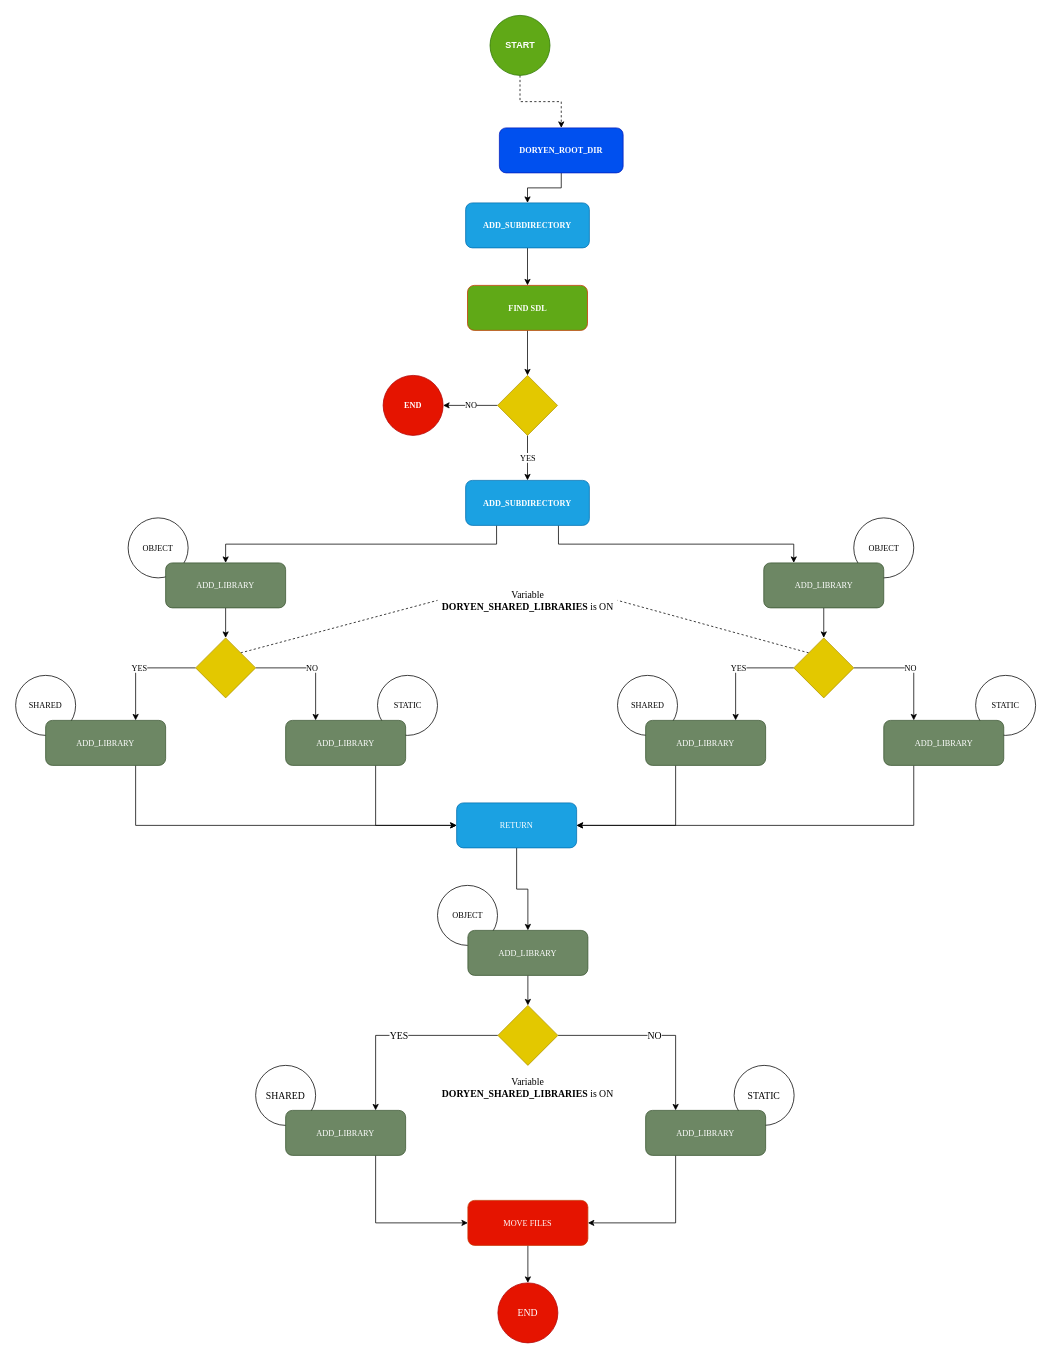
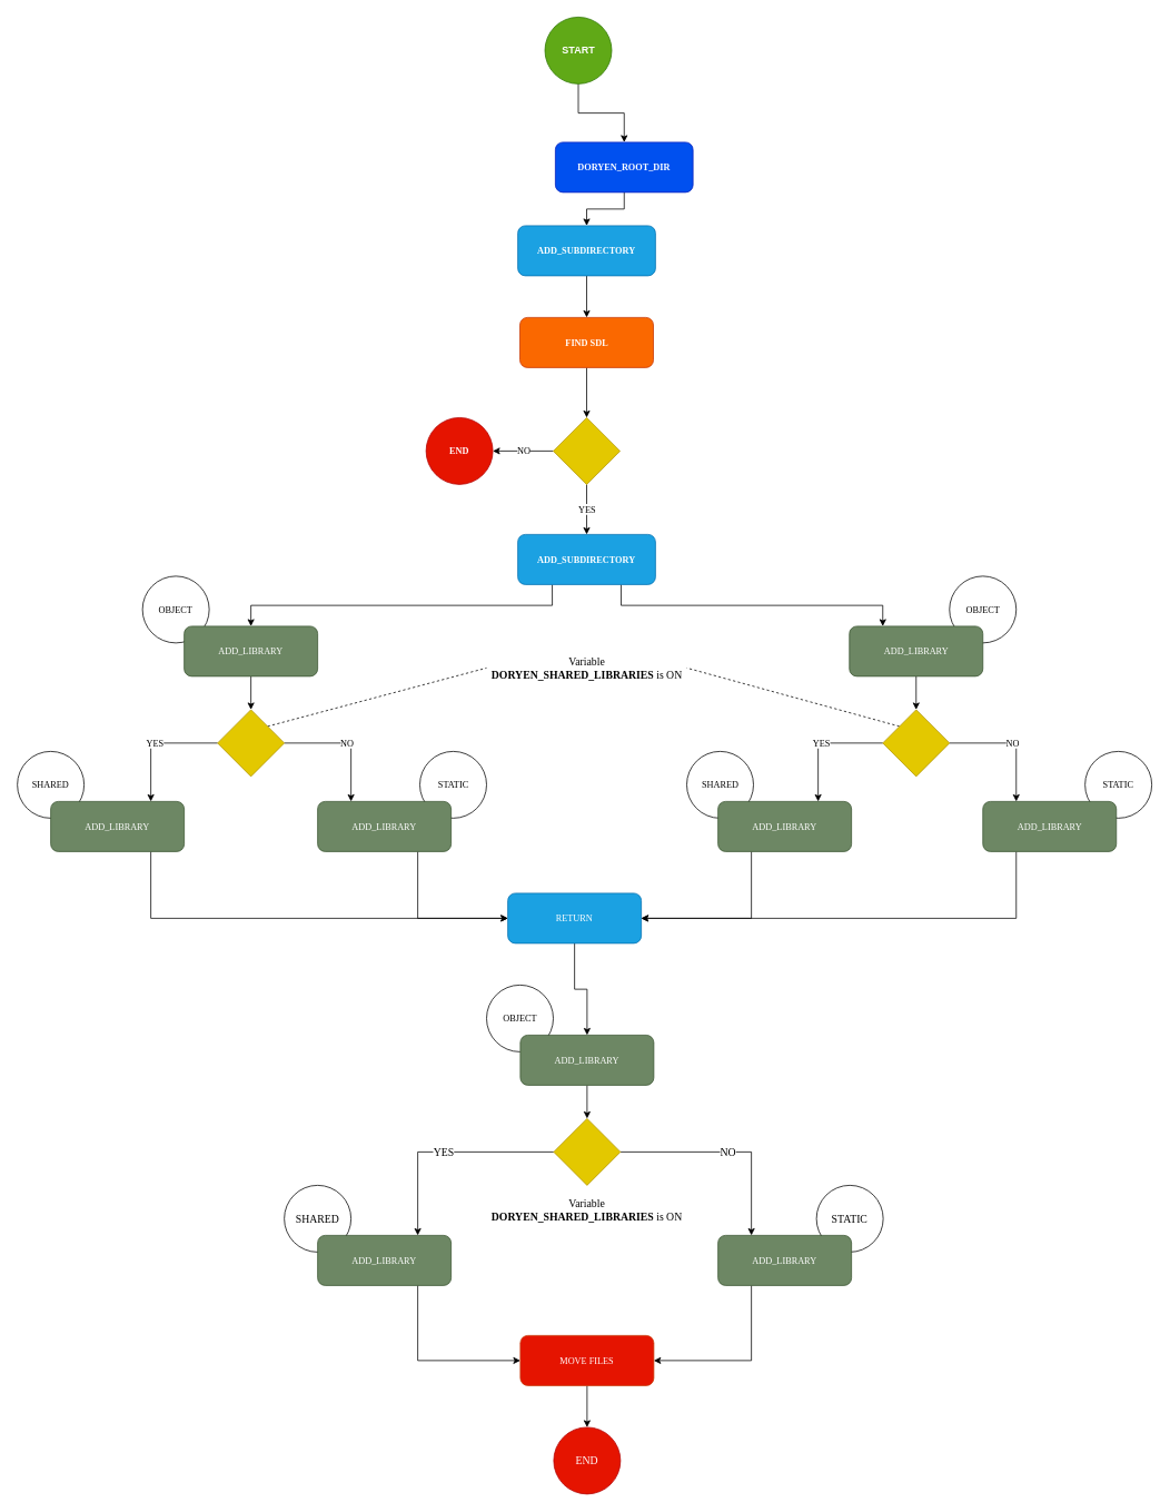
  <mxCell id="0" />
  <mxCell id="1" parent="0" />
  <mxCell id="2" value="STATIC" style="ellipse;whiteSpace=wrap;html=1;aspect=fixed;fontFamily=SF Pro 300;fontSize=13;" vertex="1" parent="1"><mxGeometry x="978" y="1420" width="80" height="80" as="geometry" /></mxCell>
  <mxCell id="3" value="SHARED" style="ellipse;whiteSpace=wrap;html=1;aspect=fixed;fontFamily=SF Pro 300;fontSize=13;" vertex="1" parent="1"><mxGeometry x="340" y="1420" width="80" height="80" as="geometry" /></mxCell>
  <mxCell id="4" value="OBJECT" style="ellipse;whiteSpace=wrap;html=1;aspect=fixed;fontFamily=SF Pro 300;fontSize=11;" vertex="1" parent="1"><mxGeometry x="582.5" y="1180" width="80" height="80" as="geometry" /></mxCell>
  <mxCell id="5" value="STATIC" style="ellipse;whiteSpace=wrap;html=1;aspect=fixed;fontFamily=SF Pro 300;fontSize=11;" vertex="1" parent="1"><mxGeometry x="1300" y="900" width="80" height="80" as="geometry" /></mxCell>
  <mxCell id="6" value="STATIC" style="ellipse;whiteSpace=wrap;html=1;aspect=fixed;fontFamily=SF Pro 300;fontSize=11;" vertex="1" parent="1"><mxGeometry x="502.5" y="900" width="80" height="80" as="geometry" /></mxCell>
  <mxCell id="7" value="SHARED" style="ellipse;whiteSpace=wrap;html=1;aspect=fixed;fontFamily=SF Pro 300;fontSize=11;" vertex="1" parent="1"><mxGeometry x="822.5" y="900" width="80" height="80" as="geometry" /></mxCell>
  <mxCell id="8" value="SHARED" style="ellipse;whiteSpace=wrap;html=1;aspect=fixed;fontFamily=SF Pro 300;fontSize=11;" vertex="1" parent="1"><mxGeometry x="20" y="900" width="80" height="80" as="geometry" /></mxCell>
  <mxCell id="9" value="OBJECT" style="ellipse;whiteSpace=wrap;html=1;aspect=fixed;fontFamily=SF Pro 300;fontSize=11;" vertex="1" parent="1"><mxGeometry x="1137.5" y="690" width="80" height="80" as="geometry" /></mxCell>
  <mxCell id="10" value="OBJECT" style="ellipse;whiteSpace=wrap;html=1;aspect=fixed;fontFamily=SF Pro 300;fontSize=11;" vertex="1" parent="1"><mxGeometry x="170" y="690" width="80" height="80" as="geometry" /></mxCell>
- <mxCell id="11" value="" style="edgeStyle=orthogonalEdgeStyle;rounded=0;orthogonalLoop=1;jettySize=auto;html=1;fontFamily=SF Pro 300;fontSize=11;dashed=1;" edge="1" parent="1" source="12" target="14"><mxGeometry relative="1" as="geometry" /></mxCell>
+ <mxCell id="11" value="" style="edgeStyle=orthogonalEdgeStyle;rounded=0;orthogonalLoop=1;jettySize=auto;html=1;fontFamily=SF Pro 300;fontSize=11;" edge="1" parent="1" source="12" target="14"><mxGeometry relative="1" as="geometry" /></mxCell>
  <mxCell id="12" value="START" style="ellipse;whiteSpace=wrap;html=1;aspect=fixed;fillColor=#60a917;strokeColor=#2D7600;fontColor=#ffffff;fontStyle=1" vertex="1" parent="1"><mxGeometry x="652.5" y="20" width="80" height="80" as="geometry" /></mxCell>
  <mxCell id="13" value="" style="edgeStyle=orthogonalEdgeStyle;rounded=0;orthogonalLoop=1;jettySize=auto;html=1;fontFamily=SF Pro 300;fontSize=11;" edge="1" parent="1" source="14" target="16"><mxGeometry relative="1" as="geometry" /></mxCell>
  <mxCell id="14" value="DORYEN_ROOT_DIR" style="rounded=1;whiteSpace=wrap;html=1;fontSize=11;fontFamily=SF Pro 300;fontSource=https%3A%2F%2Ffonts.googleapis.com%2Fcss2%3Ffamily%3DRoboto%26display%3Dswap;fontStyle=1;fillColor=#0050ef;strokeColor=#001DBC;fontColor=#ffffff;" vertex="1" parent="1"><mxGeometry x="665" y="170" width="165" height="60" as="geometry" /></mxCell>
  <mxCell id="15" value="" style="edgeStyle=orthogonalEdgeStyle;rounded=0;orthogonalLoop=1;jettySize=auto;html=1;fontFamily=SF Pro 300;fontSize=11;" edge="1" parent="1" source="16" target="18"><mxGeometry relative="1" as="geometry" /></mxCell>
  <mxCell id="16" value="ADD_SUBDIRECTORY" style="rounded=1;whiteSpace=wrap;html=1;fontFamily=SF Pro 300;fontSize=11;fillColor=#1ba1e2;strokeColor=#006EAF;fontColor=#ffffff;fontStyle=1" vertex="1" parent="1"><mxGeometry x="620" y="270" width="165" height="60" as="geometry" /></mxCell>
  <mxCell id="17" value="" style="edgeStyle=orthogonalEdgeStyle;rounded=0;orthogonalLoop=1;jettySize=auto;html=1;fontFamily=SF Pro 300;fontSize=11;" edge="1" parent="1" source="18" target="21"><mxGeometry relative="1" as="geometry" /></mxCell>
- <mxCell id="18" value="FIND SDL" style="rounded=1;whiteSpace=wrap;html=1;fontFamily=SF Pro 300;fontSize=11;fillColor=#60a917;strokeColor=#C73500;fontColor=#ffffff;fontStyle=1;" vertex="1" parent="1"><mxGeometry x="622.5" y="380" width="160" height="60" as="geometry" /></mxCell>
+ <mxCell id="18" value="FIND SDL" style="rounded=1;whiteSpace=wrap;html=1;fontFamily=SF Pro 300;fontSize=11;fillColor=#fa6800;strokeColor=#C73500;fontColor=#ffffff;fontStyle=1" vertex="1" parent="1"><mxGeometry x="622.5" y="380" width="160" height="60" as="geometry" /></mxCell>
  <mxCell id="19" value="NO" style="edgeStyle=orthogonalEdgeStyle;rounded=0;orthogonalLoop=1;jettySize=auto;html=1;fontFamily=SF Pro 300;fontSize=11;" edge="1" parent="1" source="21" target="22"><mxGeometry relative="1" as="geometry" /></mxCell>
  <mxCell id="20" value="YES" style="edgeStyle=orthogonalEdgeStyle;rounded=0;orthogonalLoop=1;jettySize=auto;html=1;fontFamily=SF Pro 300;fontSize=11;" edge="1" parent="1" source="21" target="25"><mxGeometry relative="1" as="geometry" /></mxCell>
  <mxCell id="21" value="" style="rhombus;whiteSpace=wrap;html=1;fontFamily=SF Pro 300;fontSize=11;fillColor=#e3c800;strokeColor=#B09500;fontColor=#ffffff;" vertex="1" parent="1"><mxGeometry x="662.5" y="500" width="80" height="80" as="geometry" /></mxCell>
  <mxCell id="22" value="END" style="ellipse;whiteSpace=wrap;html=1;aspect=fixed;fontFamily=SF Pro 300;fontSize=11;fillColor=#e51400;strokeColor=#B20000;fontColor=#ffffff;fontStyle=1" vertex="1" parent="1"><mxGeometry x="510" y="500" width="80" height="80" as="geometry" /></mxCell>
  <mxCell id="23" style="edgeStyle=orthogonalEdgeStyle;rounded=0;orthogonalLoop=1;jettySize=auto;html=1;exitX=0.25;exitY=1;exitDx=0;exitDy=0;entryX=0.5;entryY=0;entryDx=0;entryDy=0;fontFamily=SF Pro 300;fontSize=11;" edge="1" parent="1" source="25" target="27"><mxGeometry relative="1" as="geometry" /></mxCell>
  <mxCell id="24" style="edgeStyle=orthogonalEdgeStyle;rounded=0;orthogonalLoop=1;jettySize=auto;html=1;exitX=0.75;exitY=1;exitDx=0;exitDy=0;entryX=0.25;entryY=0;entryDx=0;entryDy=0;fontFamily=SF Pro 300;fontSize=11;" edge="1" parent="1" source="25" target="29"><mxGeometry relative="1" as="geometry" /></mxCell>
  <mxCell id="25" value="ADD_SUBDIRECTORY" style="rounded=1;whiteSpace=wrap;html=1;fontFamily=SF Pro 300;fontSize=11;fillColor=#1ba1e2;strokeColor=#006EAF;fontColor=#ffffff;fontStyle=1" vertex="1" parent="1"><mxGeometry x="620" y="640" width="165" height="60" as="geometry" /></mxCell>
  <mxCell id="26" value="" style="edgeStyle=orthogonalEdgeStyle;rounded=0;orthogonalLoop=1;jettySize=auto;html=1;fontFamily=SF Pro 300;fontSize=11;" edge="1" parent="1" source="27" target="33"><mxGeometry relative="1" as="geometry" /></mxCell>
  <mxCell id="27" value="ADD_LIBRARY" style="rounded=1;whiteSpace=wrap;html=1;fontFamily=SF Pro 300;fontSize=11;fillColor=#6d8764;strokeColor=#3A5431;fontColor=#ffffff;" vertex="1" parent="1"><mxGeometry x="220" y="750" width="160" height="60" as="geometry" /></mxCell>
  <mxCell id="28" value="" style="edgeStyle=orthogonalEdgeStyle;rounded=0;orthogonalLoop=1;jettySize=auto;html=1;fontFamily=SF Pro 300;fontSize=11;" edge="1" parent="1" source="29" target="37"><mxGeometry relative="1" as="geometry" /></mxCell>
  <mxCell id="29" value="ADD_LIBRARY" style="rounded=1;whiteSpace=wrap;html=1;fontFamily=SF Pro 300;fontSize=11;fillColor=#6d8764;strokeColor=#3A5431;fontColor=#ffffff;" vertex="1" parent="1"><mxGeometry x="1017.5" y="750" width="160" height="60" as="geometry" /></mxCell>
  <mxCell id="30" value="NO" style="edgeStyle=orthogonalEdgeStyle;rounded=0;orthogonalLoop=1;jettySize=auto;html=1;exitX=1;exitY=0.5;exitDx=0;exitDy=0;entryX=0.25;entryY=0;entryDx=0;entryDy=0;fontFamily=SF Pro 300;fontSize=11;" edge="1" parent="1" source="33" target="41"><mxGeometry relative="1" as="geometry" /></mxCell>
  <mxCell id="31" value="YES" style="edgeStyle=orthogonalEdgeStyle;rounded=0;orthogonalLoop=1;jettySize=auto;html=1;exitX=0;exitY=0.5;exitDx=0;exitDy=0;entryX=0.75;entryY=0;entryDx=0;entryDy=0;fontFamily=SF Pro 300;fontSize=11;" edge="1" parent="1" source="33" target="39"><mxGeometry relative="1" as="geometry" /></mxCell>
  <mxCell id="32" style="rounded=0;orthogonalLoop=1;jettySize=auto;html=1;exitX=1;exitY=0;exitDx=0;exitDy=0;entryX=0;entryY=0.5;entryDx=0;entryDy=0;fontFamily=SF Pro 300;fontSize=11;endArrow=none;endFill=0;dashed=1;" edge="1" parent="1" source="33" target="46"><mxGeometry relative="1" as="geometry" /></mxCell>
  <mxCell id="33" value="" style="rhombus;whiteSpace=wrap;html=1;fontFamily=SF Pro 300;fontSize=11;fillColor=#e3c800;strokeColor=#B09500;fontColor=#ffffff;" vertex="1" parent="1"><mxGeometry x="260" y="850" width="80" height="80" as="geometry" /></mxCell>
  <mxCell id="34" value="YES" style="edgeStyle=orthogonalEdgeStyle;rounded=0;orthogonalLoop=1;jettySize=auto;html=1;exitX=0;exitY=0.5;exitDx=0;exitDy=0;entryX=0.75;entryY=0;entryDx=0;entryDy=0;fontFamily=SF Pro 300;fontSize=11;" edge="1" parent="1" source="37" target="43"><mxGeometry relative="1" as="geometry" /></mxCell>
  <mxCell id="35" value="NO" style="edgeStyle=orthogonalEdgeStyle;rounded=0;orthogonalLoop=1;jettySize=auto;html=1;exitX=1;exitY=0.5;exitDx=0;exitDy=0;entryX=0.25;entryY=0;entryDx=0;entryDy=0;fontFamily=SF Pro 300;fontSize=11;" edge="1" parent="1" source="37" target="45"><mxGeometry relative="1" as="geometry" /></mxCell>
  <mxCell id="36" style="rounded=0;orthogonalLoop=1;jettySize=auto;html=1;exitX=0;exitY=0;exitDx=0;exitDy=0;entryX=1;entryY=0.5;entryDx=0;entryDy=0;fontFamily=SF Pro 300;fontSize=11;endArrow=none;endFill=0;dashed=1;" edge="1" parent="1" source="37" target="46"><mxGeometry relative="1" as="geometry" /></mxCell>
  <mxCell id="37" value="" style="rhombus;whiteSpace=wrap;html=1;fontFamily=SF Pro 300;fontSize=11;fillColor=#e3c800;strokeColor=#B09500;fontColor=#ffffff;" vertex="1" parent="1"><mxGeometry x="1057.5" y="850" width="80" height="80" as="geometry" /></mxCell>
  <mxCell id="38" style="edgeStyle=orthogonalEdgeStyle;rounded=0;orthogonalLoop=1;jettySize=auto;html=1;exitX=0.75;exitY=1;exitDx=0;exitDy=0;entryX=0;entryY=0.5;entryDx=0;entryDy=0;fontFamily=SF Pro 300;fontSize=11;" edge="1" parent="1" source="39" target="48"><mxGeometry relative="1" as="geometry" /></mxCell>
  <mxCell id="39" value="ADD_LIBRARY" style="rounded=1;whiteSpace=wrap;html=1;fontFamily=SF Pro 300;fontSize=11;fillColor=#6d8764;strokeColor=#3A5431;fontColor=#ffffff;" vertex="1" parent="1"><mxGeometry x="60" y="960" width="160" height="60" as="geometry" /></mxCell>
  <mxCell id="40" style="edgeStyle=orthogonalEdgeStyle;rounded=0;orthogonalLoop=1;jettySize=auto;html=1;exitX=0.75;exitY=1;exitDx=0;exitDy=0;entryX=0;entryY=0.5;entryDx=0;entryDy=0;fontFamily=SF Pro 300;fontSize=11;" edge="1" parent="1" source="41" target="48"><mxGeometry relative="1" as="geometry" /></mxCell>
  <mxCell id="41" value="ADD_LIBRARY" style="rounded=1;whiteSpace=wrap;html=1;fontFamily=SF Pro 300;fontSize=11;fillColor=#6d8764;strokeColor=#3A5431;fontColor=#ffffff;" vertex="1" parent="1"><mxGeometry x="380" y="960" width="160" height="60" as="geometry" /></mxCell>
  <mxCell id="42" style="edgeStyle=orthogonalEdgeStyle;rounded=0;orthogonalLoop=1;jettySize=auto;html=1;exitX=0.25;exitY=1;exitDx=0;exitDy=0;entryX=1;entryY=0.5;entryDx=0;entryDy=0;fontFamily=SF Pro 300;fontSize=11;" edge="1" parent="1" source="43" target="48"><mxGeometry relative="1" as="geometry" /></mxCell>
  <mxCell id="43" value="ADD_LIBRARY" style="rounded=1;whiteSpace=wrap;html=1;fontFamily=SF Pro 300;fontSize=11;fillColor=#6d8764;strokeColor=#3A5431;fontColor=#ffffff;" vertex="1" parent="1"><mxGeometry x="860" y="960" width="160" height="60" as="geometry" /></mxCell>
  <mxCell id="44" style="edgeStyle=orthogonalEdgeStyle;rounded=0;orthogonalLoop=1;jettySize=auto;html=1;exitX=0.25;exitY=1;exitDx=0;exitDy=0;entryX=1;entryY=0.5;entryDx=0;entryDy=0;fontFamily=SF Pro 300;fontSize=11;" edge="1" parent="1" source="45" target="48"><mxGeometry relative="1" as="geometry" /></mxCell>
  <mxCell id="45" value="ADD_LIBRARY" style="rounded=1;whiteSpace=wrap;html=1;fontFamily=SF Pro 300;fontSize=11;fillColor=#6d8764;strokeColor=#3A5431;fontColor=#ffffff;" vertex="1" parent="1"><mxGeometry x="1177.5" y="960" width="160" height="60" as="geometry" /></mxCell>
  <mxCell id="46" value="Variable &lt;b style=&quot;font-size: 13px;&quot;&gt;DORYEN_SHARED_LIBRARIES&lt;/b&gt; is ON" style="text;html=1;strokeColor=none;fillColor=none;align=center;verticalAlign=middle;whiteSpace=wrap;rounded=0;fontFamily=SF Pro 300;fontSize=13;fontSource=https%3A%2F%2Ffonts.googleapis.com%2Fcss2%3Ffamily%3DRoboto%26display%3Dswap;" vertex="1" parent="1"><mxGeometry x="582.5" y="780" width="240" height="40" as="geometry" /></mxCell>
  <mxCell id="47" value="" style="edgeStyle=orthogonalEdgeStyle;rounded=0;orthogonalLoop=1;jettySize=auto;html=1;fontFamily=SF Pro 300;fontSize=11;" edge="1" parent="1" source="48" target="50"><mxGeometry relative="1" as="geometry" /></mxCell>
  <mxCell id="48" value="RETURN" style="rounded=1;whiteSpace=wrap;html=1;fontFamily=SF Pro 300;fontSize=11;fillColor=#1ba1e2;strokeColor=#006EAF;fontColor=#ffffff;" vertex="1" parent="1"><mxGeometry x="608" y="1070" width="160" height="60" as="geometry" /></mxCell>
  <mxCell id="49" value="" style="edgeStyle=orthogonalEdgeStyle;rounded=0;orthogonalLoop=1;jettySize=auto;html=1;fontFamily=SF Pro 300;fontSize=11;" edge="1" parent="1" source="50" target="53"><mxGeometry relative="1" as="geometry" /></mxCell>
  <mxCell id="50" value="ADD_LIBRARY" style="rounded=1;whiteSpace=wrap;html=1;fontFamily=SF Pro 300;fontSize=11;fillColor=#6d8764;strokeColor=#3A5431;fontColor=#ffffff;" vertex="1" parent="1"><mxGeometry x="623" y="1240" width="160" height="60" as="geometry" /></mxCell>
  <mxCell id="51" value="NO" style="edgeStyle=orthogonalEdgeStyle;rounded=0;orthogonalLoop=1;jettySize=auto;html=1;exitX=1;exitY=0.5;exitDx=0;exitDy=0;entryX=0.25;entryY=0;entryDx=0;entryDy=0;endArrow=classic;endFill=1;fontFamily=SF Pro 300;fontSize=13;" edge="1" parent="1" source="53" target="58"><mxGeometry relative="1" as="geometry" /></mxCell>
  <mxCell id="52" value="YES" style="edgeStyle=orthogonalEdgeStyle;rounded=0;orthogonalLoop=1;jettySize=auto;html=1;exitX=0;exitY=0.5;exitDx=0;exitDy=0;entryX=0.75;entryY=0;entryDx=0;entryDy=0;endArrow=classic;endFill=1;fontFamily=SF Pro 300;fontSize=13;" edge="1" parent="1" source="53" target="56"><mxGeometry relative="1" as="geometry" /></mxCell>
  <mxCell id="53" value="" style="rhombus;whiteSpace=wrap;html=1;fontFamily=SF Pro 300;fontSize=11;fillColor=#e3c800;strokeColor=#B09500;fontColor=#ffffff;" vertex="1" parent="1"><mxGeometry x="663" y="1340" width="80" height="80" as="geometry" /></mxCell>
  <mxCell id="54" value="Variable &lt;b style=&quot;font-size: 13px;&quot;&gt;DORYEN_SHARED_LIBRARIES&lt;/b&gt; is ON" style="text;html=1;strokeColor=none;fillColor=none;align=center;verticalAlign=middle;whiteSpace=wrap;rounded=0;fontFamily=SF Pro 300;fontSize=13;fontSource=https%3A%2F%2Ffonts.googleapis.com%2Fcss2%3Ffamily%3DRoboto%26display%3Dswap;" vertex="1" parent="1"><mxGeometry x="583" y="1430" width="240" height="40" as="geometry" /></mxCell>
  <mxCell id="55" style="edgeStyle=orthogonalEdgeStyle;rounded=0;orthogonalLoop=1;jettySize=auto;html=1;exitX=0.75;exitY=1;exitDx=0;exitDy=0;entryX=0;entryY=0.5;entryDx=0;entryDy=0;endArrow=classic;endFill=1;fontFamily=SF Pro 300;fontSize=13;" edge="1" parent="1" source="56" target="60"><mxGeometry relative="1" as="geometry" /></mxCell>
  <mxCell id="56" value="ADD_LIBRARY" style="rounded=1;whiteSpace=wrap;html=1;fontFamily=SF Pro 300;fontSize=11;fillColor=#6d8764;strokeColor=#3A5431;fontColor=#ffffff;" vertex="1" parent="1"><mxGeometry x="380" y="1480" width="160" height="60" as="geometry" /></mxCell>
  <mxCell id="57" style="edgeStyle=orthogonalEdgeStyle;rounded=0;orthogonalLoop=1;jettySize=auto;html=1;exitX=0.25;exitY=1;exitDx=0;exitDy=0;entryX=1;entryY=0.5;entryDx=0;entryDy=0;endArrow=classic;endFill=1;fontFamily=SF Pro 300;fontSize=13;" edge="1" parent="1" source="58" target="60"><mxGeometry relative="1" as="geometry" /></mxCell>
  <mxCell id="58" value="ADD_LIBRARY" style="rounded=1;whiteSpace=wrap;html=1;fontFamily=SF Pro 300;fontSize=11;fillColor=#6d8764;strokeColor=#3A5431;fontColor=#ffffff;" vertex="1" parent="1"><mxGeometry x="860" y="1480" width="160" height="60" as="geometry" /></mxCell>
  <mxCell id="59" value="" style="edgeStyle=orthogonalEdgeStyle;rounded=0;orthogonalLoop=1;jettySize=auto;html=1;endArrow=classic;endFill=1;fontFamily=SF Pro 300;fontSize=13;" edge="1" parent="1" source="60" target="61"><mxGeometry relative="1" as="geometry" /></mxCell>
  <mxCell id="60" value="MOVE FILES" style="rounded=1;whiteSpace=wrap;html=1;fontFamily=SF Pro 300;fontSize=11;fillColor=#e51400;strokeColor=#C73500;fontColor=#ffffff;" vertex="1" parent="1"><mxGeometry x="623" y="1600" width="160" height="60" as="geometry" /></mxCell>
  <mxCell id="61" value="END" style="ellipse;whiteSpace=wrap;html=1;aspect=fixed;fontFamily=SF Pro 300;fontSize=13;fillColor=#e51400;strokeColor=#B20000;fontColor=#ffffff;" vertex="1" parent="1"><mxGeometry x="663" y="1710" width="80" height="80" as="geometry" /></mxCell>
